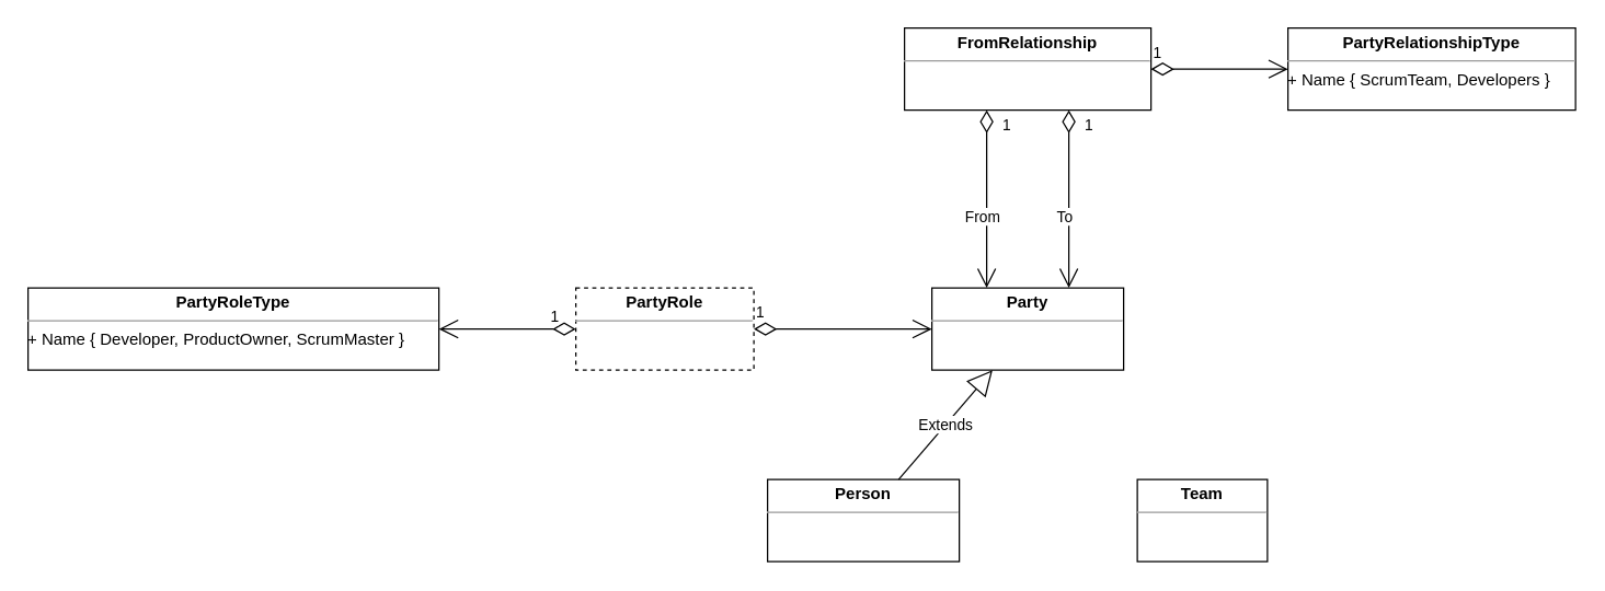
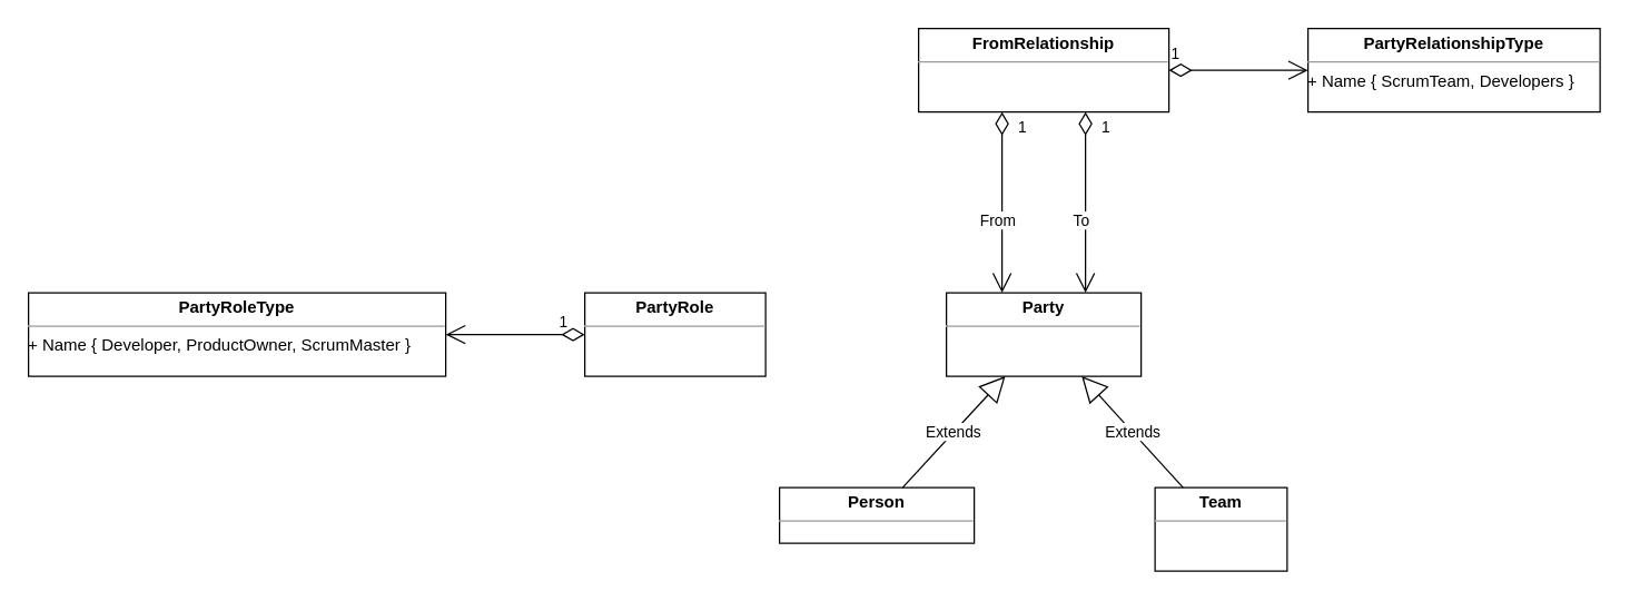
  <mxCell id="0" />
  <mxCell id="1" parent="0" />
  <mxCell id="2" value="&lt;p style=&quot;margin: 0px ; margin-top: 4px ; text-align: center&quot;&gt;&lt;b&gt;Party&lt;/b&gt;&lt;/p&gt;&lt;hr size=&quot;1&quot;&gt;&lt;div style=&quot;height: 2px&quot;&gt;&lt;/div&gt;" style="verticalAlign=top;align=left;overflow=fill;fontSize=12;fontFamily=Helvetica;html=1;" vertex="1" parent="1"><mxGeometry x="680" y="210" width="140" height="60" as="geometry" /></mxCell>
- <mxCell id="3" value="&lt;p style=&quot;margin: 0px ; margin-top: 4px ; text-align: center&quot;&gt;&lt;b&gt;Person&lt;/b&gt;&lt;/p&gt;&lt;hr size=&quot;1&quot;&gt;&lt;div style=&quot;height: 2px&quot;&gt;&lt;/div&gt;" style="verticalAlign=top;align=left;overflow=fill;fontSize=12;fontFamily=Helvetica;html=1;" vertex="1" parent="1"><mxGeometry x="560" y="350" width="140" height="60" as="geometry" /></mxCell>
+ <mxCell id="3" value="&lt;p style=&quot;margin: 0px ; margin-top: 4px ; text-align: center&quot;&gt;&lt;b&gt;Person&lt;/b&gt;&lt;/p&gt;&lt;hr size=&quot;1&quot;&gt;&lt;div style=&quot;height: 2px&quot;&gt;&lt;/div&gt;" style="verticalAlign=top;align=left;overflow=fill;fontSize=12;fontFamily=Helvetica;html=1;" vertex="1" parent="1"><mxGeometry x="560" y="350" width="140" height="40" as="geometry" /></mxCell>
  <mxCell id="4" value="Extends" style="endArrow=block;endSize=16;endFill=0;html=1;" edge="1" parent="1" source="3" target="2"><mxGeometry width="160" relative="1" as="geometry"><mxPoint x="820" y="420" as="sourcePoint" /><mxPoint x="980" y="420" as="targetPoint" /></mxGeometry></mxCell>
  <mxCell id="5" value="&lt;p style=&quot;margin: 0px ; margin-top: 4px ; text-align: center&quot;&gt;&lt;b&gt;Team&lt;/b&gt;&lt;/p&gt;&lt;hr size=&quot;1&quot;&gt;&lt;div style=&quot;height: 2px&quot;&gt;&lt;/div&gt;" style="verticalAlign=top;align=left;overflow=fill;fontSize=12;fontFamily=Helvetica;html=1;" vertex="1" parent="1"><mxGeometry x="830" y="350" width="95" height="60" as="geometry" /></mxCell>
- <mxCell id="7" value="&lt;p style=&quot;margin: 0px ; margin-top: 4px ; text-align: center&quot;&gt;&lt;b&gt;PartyRole&lt;/b&gt;&lt;/p&gt;&lt;hr size=&quot;1&quot;&gt;&lt;div style=&quot;height: 2px&quot;&gt;&lt;br&gt;&lt;/div&gt;" style="verticalAlign=top;align=left;overflow=fill;fontSize=12;fontFamily=Helvetica;html=1;dashed=1;" vertex="1" parent="1"><mxGeometry x="420" y="210" width="130" height="60" as="geometry" /></mxCell>
- <mxCell id="8" value="1" style="endArrow=open;html=1;endSize=12;startArrow=diamondThin;startSize=14;startFill=0;edgeStyle=orthogonalEdgeStyle;align=left;verticalAlign=bottom;exitX=1;exitY=0.5;exitDx=0;exitDy=0;" edge="1" parent="1" source="7" target="2"><mxGeometry x="-1" y="3" relative="1" as="geometry"><mxPoint x="410" y="310" as="sourcePoint" /><mxPoint x="570" y="310" as="targetPoint" /></mxGeometry></mxCell>
+ <mxCell id="6" value="Extends" style="endArrow=block;endSize=16;endFill=0;html=1;" edge="1" parent="1" source="5" target="2"><mxGeometry width="160" relative="1" as="geometry"><mxPoint x="665.714" y="360" as="sourcePoint" /><mxPoint x="734.286" y="280" as="targetPoint" /></mxGeometry></mxCell>
+ <mxCell id="7" value="&lt;p style=&quot;margin: 0px ; margin-top: 4px ; text-align: center&quot;&gt;&lt;b&gt;PartyRole&lt;/b&gt;&lt;/p&gt;&lt;hr size=&quot;1&quot;&gt;&lt;div style=&quot;height: 2px&quot;&gt;&lt;br&gt;&lt;/div&gt;" style="verticalAlign=top;align=left;overflow=fill;fontSize=12;fontFamily=Helvetica;html=1;" vertex="1" parent="1"><mxGeometry x="420" y="210" width="130" height="60" as="geometry" /></mxCell>
  <mxCell id="9" value="&lt;p style=&quot;margin: 0px ; margin-top: 4px ; text-align: center&quot;&gt;&lt;b&gt;PartyRoleType&lt;/b&gt;&lt;/p&gt;&lt;hr size=&quot;1&quot;&gt;&lt;div style=&quot;height: 2px&quot;&gt;+ Name { Developer, ProductOwner, ScrumMaster }&lt;br&gt;&lt;/div&gt;" style="verticalAlign=top;align=left;overflow=fill;fontSize=12;fontFamily=Helvetica;html=1;" vertex="1" parent="1"><mxGeometry x="20" y="210" width="300" height="60" as="geometry" /></mxCell>
  <mxCell id="10" value="1" style="endArrow=open;html=1;endSize=12;startArrow=diamondThin;startSize=14;startFill=0;edgeStyle=orthogonalEdgeStyle;align=left;verticalAlign=bottom;" edge="1" parent="1" source="7" target="9"><mxGeometry x="-0.6" relative="1" as="geometry"><mxPoint y="350" as="sourcePoint" x="310" /><mxPoint x="450" y="350" as="targetPoint" /><mxPoint as="offset" /></mxGeometry></mxCell>
  <mxCell id="11" value="&lt;p style=&quot;margin: 0px ; margin-top: 4px ; text-align: center&quot;&gt;&lt;b&gt;From&lt;/b&gt;&lt;b&gt;Relationship&lt;/b&gt;&lt;/p&gt;&lt;hr size=&quot;1&quot;&gt;&lt;div style=&quot;height: 2px&quot;&gt;&lt;/div&gt;" style="verticalAlign=top;align=left;overflow=fill;fontSize=12;fontFamily=Helvetica;html=1;" vertex="1" parent="1"><mxGeometry x="660" y="20" width="180" height="60" as="geometry" /></mxCell>
  <mxCell id="12" value="&lt;p style=&quot;margin: 0px ; margin-top: 4px ; text-align: center&quot;&gt;&lt;b&gt;Party&lt;/b&gt;&lt;b&gt;RelationshipType&lt;/b&gt;&lt;/p&gt;&lt;hr size=&quot;1&quot;&gt;&lt;div style=&quot;height: 2px&quot;&gt;+ Name { ScrumTeam, Developers }&lt;/div&gt;" style="verticalAlign=top;align=left;overflow=fill;fontSize=12;fontFamily=Helvetica;html=1;" vertex="1" parent="1"><mxGeometry x="940" y="20" width="210" height="60" as="geometry" /></mxCell>
  <mxCell id="13" value="1" style="endArrow=open;html=1;endSize=12;startArrow=diamondThin;startSize=14;startFill=0;edgeStyle=orthogonalEdgeStyle;align=left;verticalAlign=bottom;" edge="1" parent="1" source="11" target="2"><mxGeometry x="-0.692" y="10" relative="1" as="geometry"><mxPoint x="760" y="100" as="sourcePoint" /><mxPoint x="920" y="100" as="targetPoint" /><Array as="points"><mxPoint x="720" y="130" /><mxPoint x="720" y="130" /></Array><mxPoint as="offset" /></mxGeometry></mxCell>
  <mxCell id="14" value="From" style="edgeLabel;html=1;align=center;verticalAlign=middle;resizable=0;points=[];" vertex="1" connectable="0" parent="13"><mxGeometry x="0.187" y="-4" relative="1" as="geometry"><mxPoint as="offset" /></mxGeometry></mxCell>
  <mxCell id="15" value="1" style="endArrow=open;html=1;endSize=12;startArrow=diamondThin;startSize=14;startFill=0;edgeStyle=orthogonalEdgeStyle;align=left;verticalAlign=bottom;" edge="1" parent="1" source="11" target="2"><mxGeometry x="-0.692" y="10" relative="1" as="geometry"><mxPoint x="799.999" y="80" as="sourcePoint" /><mxPoint x="799.999" y="210" as="targetPoint" /><Array as="points"><mxPoint x="780" y="130" /><mxPoint x="780" y="130" /></Array><mxPoint as="offset" /></mxGeometry></mxCell>
  <mxCell id="16" value="To" style="edgeLabel;html=1;align=center;verticalAlign=middle;resizable=0;points=[];" vertex="1" connectable="0" parent="15"><mxGeometry x="0.187" y="-4" relative="1" as="geometry"><mxPoint as="offset" /></mxGeometry></mxCell>
  <mxCell id="17" value="1" style="endArrow=open;html=1;endSize=12;startArrow=diamondThin;startSize=14;startFill=0;edgeStyle=orthogonalEdgeStyle;align=left;verticalAlign=bottom;" edge="1" parent="1" source="11" target="12"><mxGeometry x="-1" y="3" relative="1" as="geometry"><mxPoint x="920" y="120" as="sourcePoint" /><mxPoint x="1080" y="120" as="targetPoint" /></mxGeometry></mxCell>
